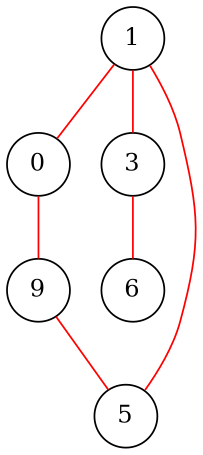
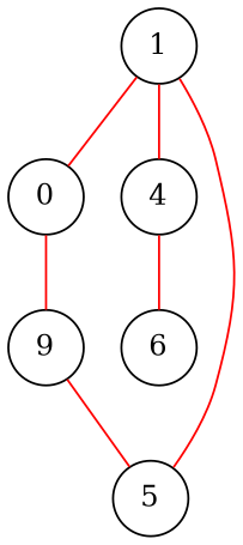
  digraph {
    node [shape=circle]
    edge [arrowhead=none color=red]
    n1 [label=0]
    1
-   3
+   3 [label=4]
    5
    n5 [label=9]
    6
    n1 -> n5
    1 -> n1
    1 -> 3
    1 -> 5
    3 -> 6
    n5 -> 5
  }
